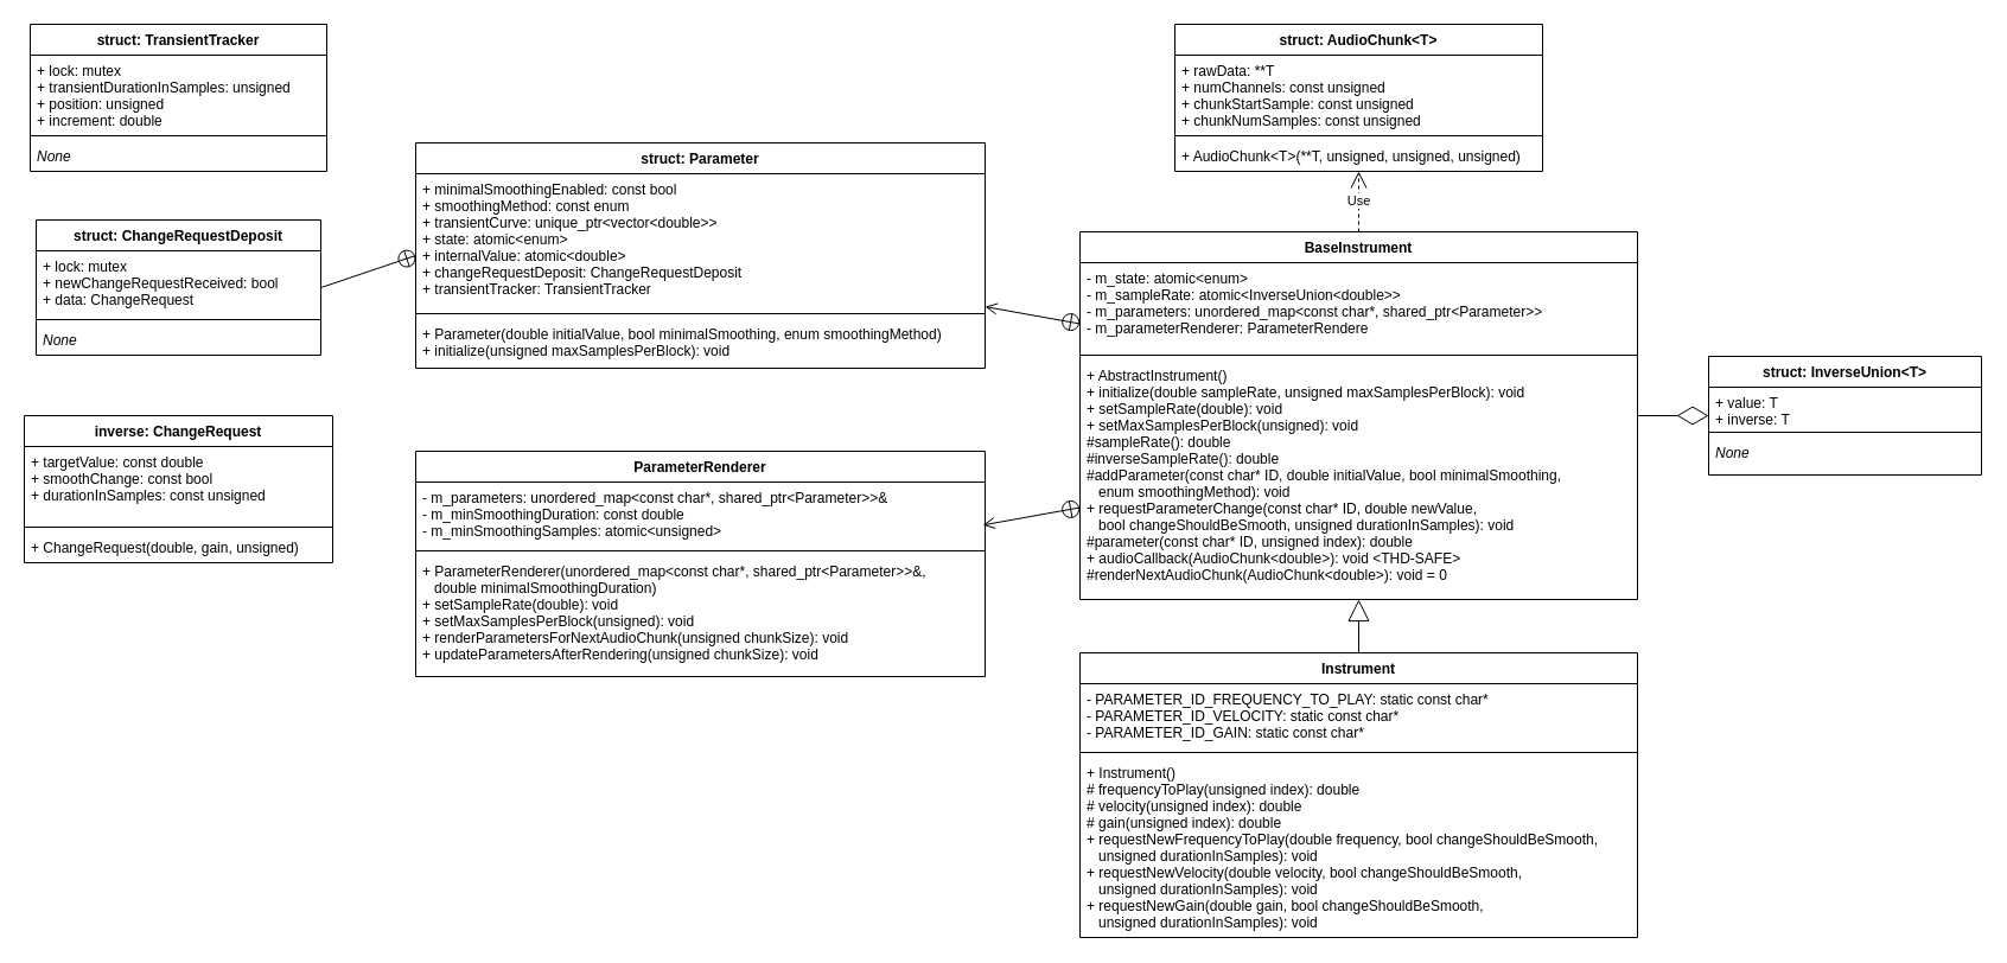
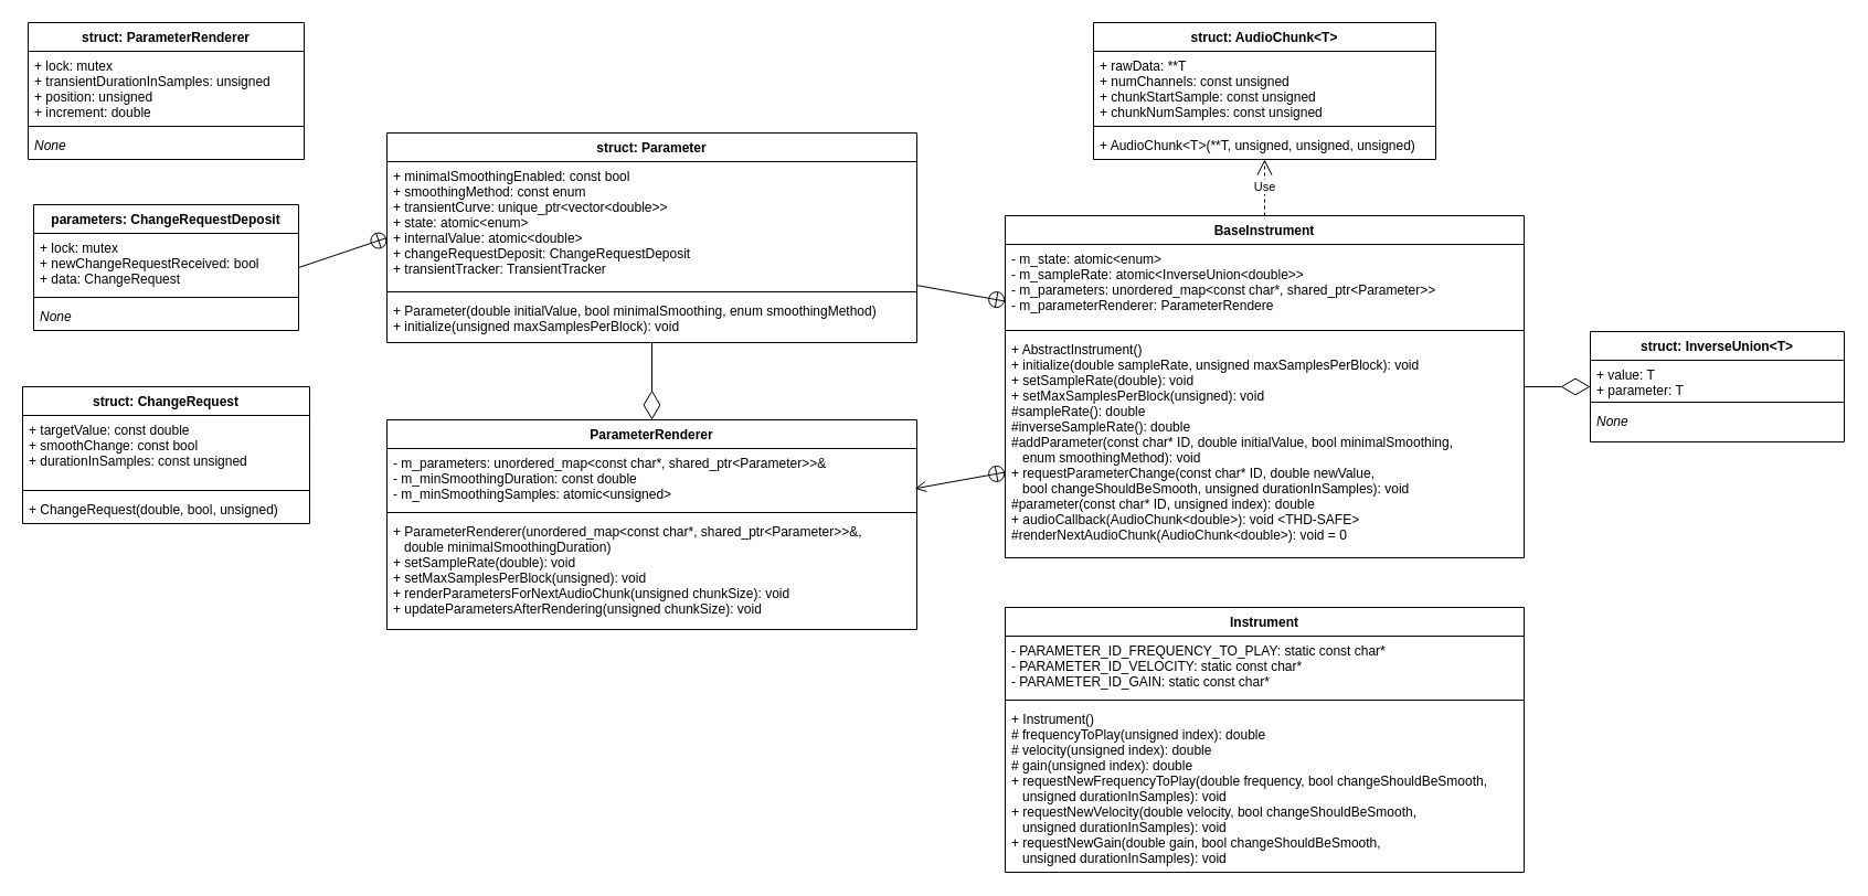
  <mxCell id="0" />
  <mxCell id="1" parent="0" />
  <mxCell id="2" value="BaseInstrument" style="swimlane;fontStyle=1;align=center;verticalAlign=top;childLayout=stackLayout;horizontal=1;startSize=26;horizontalStack=0;resizeParent=1;resizeParentMax=0;resizeLast=0;collapsible=1;marginBottom=0;swimlaneLine=1;shadow=0;" parent="1" vertex="1"><mxGeometry x="910" y="195" width="470" height="310" as="geometry"><mxRectangle x="230" y="250" width="90" height="26" as="alternateBounds" /></mxGeometry></mxCell>
  <mxCell id="3" value="- m_state: atomic&lt;enum&gt;&#10;- m_sampleRate: atomic&lt;InverseUnion&lt;double&gt;&gt;&#10;- m_parameters: unordered_map&lt;const char*, shared_ptr&lt;Parameter&gt;&gt;&#10;- m_parameterRenderer: ParameterRendere&#10;" style="text;strokeColor=none;fillColor=none;align=left;verticalAlign=top;spacingLeft=4;spacingRight=4;overflow=hidden;rotatable=0;points=[[0,0.5],[1,0.5]];portConstraint=eastwest;" parent="2" vertex="1"><mxGeometry y="26" width="470" height="74" as="geometry" /></mxCell>
  <mxCell id="4" value="" style="line;strokeWidth=1;fillColor=none;align=left;verticalAlign=middle;spacingTop=-1;spacingLeft=3;spacingRight=3;rotatable=0;labelPosition=right;points=[];portConstraint=eastwest;" parent="2" vertex="1"><mxGeometry y="100" width="470" height="8" as="geometry" /></mxCell>
  <mxCell id="5" value="+ AbstractInstrument()&#10;+ initialize(double sampleRate, unsigned maxSamplesPerBlock): void&#10;+ setSampleRate(double): void&#10;+ setMaxSamplesPerBlock(unsigned): void&#10;#sampleRate(): double&#10;#inverseSampleRate(): double&#10;#addParameter(const char* ID, double initialValue, bool minimalSmoothing,&#10;   enum smoothingMethod): void&#10;+ requestParameterChange(const char* ID, double newValue,&#10;   bool changeShouldBeSmooth, unsigned durationInSamples): void&#10;#parameter(const char* ID, unsigned index): double&#10;+ audioCallback(AudioChunk&lt;double&gt;): void &lt;THD-SAFE&gt;&#10;#renderNextAudioChunk(AudioChunk&lt;double&gt;): void = 0&#10;" style="text;strokeColor=none;fillColor=none;align=left;verticalAlign=top;spacingLeft=4;spacingRight=4;overflow=hidden;rotatable=0;points=[[0,0.5],[1,0.5]];portConstraint=eastwest;" parent="2" vertex="1"><mxGeometry y="108" width="470" height="202" as="geometry" /></mxCell>
  <mxCell id="6" value="struct: AudioChunk&lt;T&gt;" style="swimlane;fontStyle=1;align=center;verticalAlign=top;childLayout=stackLayout;horizontal=1;startSize=26;horizontalStack=0;resizeParent=1;resizeParentMax=0;resizeLast=0;collapsible=1;marginBottom=0;" parent="1" vertex="1"><mxGeometry x="990" y="20" width="310" height="124" as="geometry" /></mxCell>
  <mxCell id="7" value="+ rawData: **T&#10;+ numChannels: const unsigned&#10;+ chunkStartSample: const unsigned&#10;+ chunkNumSamples: const unsigned&#10;&#10;" style="text;strokeColor=none;fillColor=none;align=left;verticalAlign=top;spacingLeft=4;spacingRight=4;overflow=hidden;rotatable=0;points=[[0,0.5],[1,0.5]];portConstraint=eastwest;fontStyle=0" parent="6" vertex="1"><mxGeometry y="26" width="310" height="64" as="geometry" /></mxCell>
  <mxCell id="8" value="" style="line;strokeWidth=1;fillColor=none;align=left;verticalAlign=middle;spacingTop=-1;spacingLeft=3;spacingRight=3;rotatable=0;labelPosition=right;points=[];portConstraint=eastwest;" parent="6" vertex="1"><mxGeometry y="90" width="310" height="8" as="geometry" /></mxCell>
  <mxCell id="9" value="+ AudioChunk&lt;T&gt;(**T, unsigned, unsigned, unsigned)" style="text;strokeColor=none;fillColor=none;align=left;verticalAlign=top;spacingLeft=4;spacingRight=4;overflow=hidden;rotatable=0;points=[[0,0.5],[1,0.5]];portConstraint=eastwest;fontStyle=0" parent="6" vertex="1"><mxGeometry y="98" width="310" height="26" as="geometry" /></mxCell>
  <mxCell id="10" value="struct: InverseUnion&lt;T&gt;" style="swimlane;fontStyle=1;align=center;verticalAlign=top;childLayout=stackLayout;horizontal=1;startSize=26;horizontalStack=0;resizeParent=1;resizeParentMax=0;resizeLast=0;collapsible=1;marginBottom=0;" parent="1" vertex="1"><mxGeometry x="1440" y="300" width="230" height="100" as="geometry" /></mxCell>
- <mxCell id="11" value="+ value: T&#10;+ inverse: T&#10;" style="text;strokeColor=none;fillColor=none;align=left;verticalAlign=top;spacingLeft=4;spacingRight=4;overflow=hidden;rotatable=0;points=[[0,0.5],[1,0.5]];portConstraint=eastwest;fontStyle=0" parent="10" vertex="1"><mxGeometry y="26" width="230" height="34" as="geometry" /></mxCell>
+ <mxCell id="11" value="+ value: T&#10;+ parameter: T&#10;" style="text;strokeColor=none;fillColor=none;align=left;verticalAlign=top;spacingLeft=4;spacingRight=4;overflow=hidden;rotatable=0;points=[[0,0.5],[1,0.5]];portConstraint=eastwest;fontStyle=0" parent="10" vertex="1"><mxGeometry y="26" width="230" height="34" as="geometry" /></mxCell>
  <mxCell id="12" value="" style="line;strokeWidth=1;fillColor=none;align=left;verticalAlign=middle;spacingTop=-1;spacingLeft=3;spacingRight=3;rotatable=0;labelPosition=right;points=[];portConstraint=eastwest;" parent="10" vertex="1"><mxGeometry y="60" width="230" height="8" as="geometry" /></mxCell>
  <mxCell id="13" value="None" style="text;strokeColor=none;fillColor=none;align=left;verticalAlign=top;spacingLeft=4;spacingRight=4;overflow=hidden;rotatable=0;points=[[0,0.5],[1,0.5]];portConstraint=eastwest;fontStyle=2" parent="10" vertex="1"><mxGeometry y="68" width="230" height="32" as="geometry" /></mxCell>
  <mxCell id="14" value="ParameterRenderer" style="swimlane;fontStyle=1;align=center;verticalAlign=top;childLayout=stackLayout;horizontal=1;startSize=26;horizontalStack=0;resizeParent=1;resizeParentMax=0;resizeLast=0;collapsible=1;marginBottom=0;" parent="1" vertex="1"><mxGeometry x="350" y="380" width="480" height="190" as="geometry" /></mxCell>
  <mxCell id="15" value="- m_parameters: unordered_map&lt;const char*, shared_ptr&lt;Parameter&gt;&gt;&amp;&#10;- m_minSmoothingDuration: const double&#10;- m_minSmoothingSamples: atomic&lt;unsigned&gt;&#10;&#10;&#10;&#10;&#10;" style="text;strokeColor=none;fillColor=none;align=left;verticalAlign=top;spacingLeft=4;spacingRight=4;overflow=hidden;rotatable=0;points=[[0,0.5],[1,0.5]];portConstraint=eastwest;fontStyle=0" parent="14" vertex="1"><mxGeometry y="26" width="480" height="54" as="geometry" /></mxCell>
  <mxCell id="16" value="" style="line;strokeWidth=1;fillColor=none;align=left;verticalAlign=middle;spacingTop=-1;spacingLeft=3;spacingRight=3;rotatable=0;labelPosition=right;points=[];portConstraint=eastwest;" parent="14" vertex="1"><mxGeometry y="80" width="480" height="8" as="geometry" /></mxCell>
  <mxCell id="17" value="+ ParameterRenderer(unordered_map&lt;const char*, shared_ptr&lt;Parameter&gt;&gt;&amp;,&#10;   double minimalSmoothingDuration)&#10;+ setSampleRate(double): void&#10;+ setMaxSamplesPerBlock(unsigned): void&#10;+ renderParametersForNextAudioChunk(unsigned chunkSize): void&#10;+ updateParametersAfterRendering(unsigned chunkSize): void&#10;" style="text;strokeColor=none;fillColor=none;align=left;verticalAlign=top;spacingLeft=4;spacingRight=4;overflow=hidden;rotatable=0;points=[[0,0.5],[1,0.5]];portConstraint=eastwest;fontStyle=0" parent="14" vertex="1"><mxGeometry y="88" width="480" height="102" as="geometry" /></mxCell>
  <mxCell id="18" value="struct: Parameter" style="swimlane;fontStyle=1;align=center;verticalAlign=top;childLayout=stackLayout;horizontal=1;startSize=26;horizontalStack=0;resizeParent=1;resizeParentMax=0;resizeLast=0;collapsible=1;marginBottom=0;" parent="1" vertex="1"><mxGeometry x="350" y="120" width="480" height="190" as="geometry" /></mxCell>
  <mxCell id="19" value="+ minimalSmoothingEnabled: const bool&#10;+ smoothingMethod: const enum&#10;+ transientCurve: unique_ptr&lt;vector&lt;double&gt;&gt;&#10;+ state: atomic&lt;enum&gt;&#10;+ internalValue: atomic&lt;double&gt;&#10;+ changeRequestDeposit: ChangeRequestDeposit&#10;+ transientTracker: TransientTracker&#10;&#10;" style="text;strokeColor=none;fillColor=none;align=left;verticalAlign=top;spacingLeft=4;spacingRight=4;overflow=hidden;rotatable=0;points=[[0,0.5],[1,0.5]];portConstraint=eastwest;fontStyle=0" parent="18" vertex="1"><mxGeometry y="26" width="480" height="114" as="geometry" /></mxCell>
  <mxCell id="20" value="" style="line;strokeWidth=1;fillColor=none;align=left;verticalAlign=middle;spacingTop=-1;spacingLeft=3;spacingRight=3;rotatable=0;labelPosition=right;points=[];portConstraint=eastwest;" parent="18" vertex="1"><mxGeometry y="140" width="480" height="8" as="geometry" /></mxCell>
  <mxCell id="21" value="+ Parameter(double initialValue, bool minimalSmoothing, enum smoothingMethod)&#10;+ initialize(unsigned maxSamplesPerBlock): void&#10;" style="text;strokeColor=none;fillColor=none;align=left;verticalAlign=top;spacingLeft=4;spacingRight=4;overflow=hidden;rotatable=0;points=[[0,0.5],[1,0.5]];portConstraint=eastwest;fontStyle=0" parent="18" vertex="1"><mxGeometry y="148" width="480" height="42" as="geometry" /></mxCell>
  <mxCell id="22" value="" style="endArrow=open;startArrow=circlePlus;endFill=0;startFill=0;endSize=8;html=1;strokeColor=#000000;fontColor=#FF3333;entryX=0.996;entryY=0.672;entryDx=0;entryDy=0;entryPerimeter=0;exitX=0;exitY=0.75;exitDx=0;exitDy=0;" parent="1" source="2" target="15" edge="1"><mxGeometry width="160" relative="1" as="geometry"><mxPoint x="950" y="339" as="sourcePoint" /><mxPoint x="900" y="183" as="targetPoint" /></mxGeometry></mxCell>
- <mxCell id="24" value="" style="endArrow=open;startArrow=circlePlus;endFill=0;startFill=0;endSize=8;html=1;strokeColor=#000000;fontColor=#FF3333;exitX=0;exitY=0.25;exitDx=0;exitDy=0;" parent="1" source="2" target="18" edge="1"><mxGeometry width="160" relative="1" as="geometry"><mxPoint x="960" y="251.31" as="sourcePoint" /><mxPoint x="900" y="249.489" as="targetPoint" /></mxGeometry></mxCell>
- <mxCell id="25" value="inverse: ChangeRequest" style="swimlane;fontStyle=1;align=center;verticalAlign=top;childLayout=stackLayout;horizontal=1;startSize=26;horizontalStack=0;resizeParent=1;resizeParentMax=0;resizeLast=0;collapsible=1;marginBottom=0;" parent="1" vertex="1"><mxGeometry x="20" y="350" width="260" height="124" as="geometry" /></mxCell>
+ <mxCell id="23" value="" style="endArrow=diamondThin;endFill=0;endSize=24;html=1;strokeColor=#000000;fontColor=#FF3333;exitX=0.5;exitY=1;exitDx=0;exitDy=0;entryX=0.5;entryY=0;entryDx=0;entryDy=0;" parent="1" source="18" target="14" edge="1"><mxGeometry width="160" relative="1" as="geometry"><mxPoint x="875" y="430" as="sourcePoint" /><mxPoint x="640" y="320" as="targetPoint" /></mxGeometry></mxCell>
+ <mxCell id="24" value="" style="endArrow=none;startArrow=circlePlus;endFill=0;startFill=0;endSize=8;html=1;strokeColor=#000000;fontColor=#FF3333;exitX=0;exitY=0.25;exitDx=0;exitDy=0;" parent="1" source="2" target="18" edge="1"><mxGeometry width="160" relative="1" as="geometry"><mxPoint x="960" y="251.31" as="sourcePoint" /><mxPoint x="900" y="249.489" as="targetPoint" /></mxGeometry></mxCell>
+ <mxCell id="25" value="struct: ChangeRequest" style="swimlane;fontStyle=1;align=center;verticalAlign=top;childLayout=stackLayout;horizontal=1;startSize=26;horizontalStack=0;resizeParent=1;resizeParentMax=0;resizeLast=0;collapsible=1;marginBottom=0;" parent="1" vertex="1"><mxGeometry x="20" y="350" width="260" height="124" as="geometry" /></mxCell>
  <mxCell id="26" value="+ targetValue: const double&#10;+ smoothChange: const bool&#10;+ durationInSamples: const unsigned" style="text;strokeColor=none;fillColor=none;align=left;verticalAlign=top;spacingLeft=4;spacingRight=4;overflow=hidden;rotatable=0;points=[[0,0.5],[1,0.5]];portConstraint=eastwest;fontStyle=0" parent="25" vertex="1"><mxGeometry y="26" width="260" height="64" as="geometry" /></mxCell>
  <mxCell id="27" value="" style="line;strokeWidth=1;fillColor=none;align=left;verticalAlign=middle;spacingTop=-1;spacingLeft=3;spacingRight=3;rotatable=0;labelPosition=right;points=[];portConstraint=eastwest;" parent="25" vertex="1"><mxGeometry y="90" width="260" height="8" as="geometry" /></mxCell>
- <mxCell id="28" value="+ ChangeRequest(double, gain, unsigned)" style="text;strokeColor=none;fillColor=none;align=left;verticalAlign=top;spacingLeft=4;spacingRight=4;overflow=hidden;rotatable=0;points=[[0,0.5],[1,0.5]];portConstraint=eastwest;fontStyle=0" parent="25" vertex="1"><mxGeometry y="98" width="260" height="26" as="geometry" /></mxCell>
+ <mxCell id="28" value="+ ChangeRequest(double, bool, unsigned)" style="text;strokeColor=none;fillColor=none;align=left;verticalAlign=top;spacingLeft=4;spacingRight=4;overflow=hidden;rotatable=0;points=[[0,0.5],[1,0.5]];portConstraint=eastwest;fontStyle=0" parent="25" vertex="1"><mxGeometry y="98" width="260" height="26" as="geometry" /></mxCell>
  <mxCell id="29" value="" style="endArrow=diamondThin;endFill=0;endSize=24;html=1;strokeColor=#000000;fontColor=#FF3333;exitX=1;exitY=0.5;exitDx=0;exitDy=0;entryX=0;entryY=0.5;entryDx=0;entryDy=0;" parent="1" source="2" target="10" edge="1"><mxGeometry width="160" relative="1" as="geometry"><mxPoint x="1390" y="460" as="sourcePoint" /><mxPoint x="1550" y="460" as="targetPoint" /></mxGeometry></mxCell>
- <mxCell id="30" value="struct: ChangeRequestDeposit" style="swimlane;fontStyle=1;align=center;verticalAlign=top;childLayout=stackLayout;horizontal=1;startSize=26;horizontalStack=0;resizeParent=1;resizeParentMax=0;resizeLast=0;collapsible=1;marginBottom=0;" parent="1" vertex="1"><mxGeometry x="30" y="185" width="240" height="114" as="geometry" /></mxCell>
+ <mxCell id="30" value="parameters: ChangeRequestDeposit" style="swimlane;fontStyle=1;align=center;verticalAlign=top;childLayout=stackLayout;horizontal=1;startSize=26;horizontalStack=0;resizeParent=1;resizeParentMax=0;resizeLast=0;collapsible=1;marginBottom=0;" parent="1" vertex="1"><mxGeometry x="30" y="185" width="240" height="114" as="geometry" /></mxCell>
  <mxCell id="31" value="+ lock: mutex&#10;+ newChangeRequestReceived: bool&#10;+ data: ChangeRequest&#10;&#10;" style="text;strokeColor=none;fillColor=none;align=left;verticalAlign=top;spacingLeft=4;spacingRight=4;overflow=hidden;rotatable=0;points=[[0,0.5],[1,0.5]];portConstraint=eastwest;fontStyle=0" parent="30" vertex="1"><mxGeometry y="26" width="240" height="54" as="geometry" /></mxCell>
  <mxCell id="32" value="" style="line;strokeWidth=1;fillColor=none;align=left;verticalAlign=middle;spacingTop=-1;spacingLeft=3;spacingRight=3;rotatable=0;labelPosition=right;points=[];portConstraint=eastwest;" parent="30" vertex="1"><mxGeometry y="80" width="240" height="8" as="geometry" /></mxCell>
  <mxCell id="33" value="None" style="text;strokeColor=none;fillColor=none;align=left;verticalAlign=top;spacingLeft=4;spacingRight=4;overflow=hidden;rotatable=0;points=[[0,0.5],[1,0.5]];portConstraint=eastwest;fontStyle=2" parent="30" vertex="1"><mxGeometry y="88" width="240" height="26" as="geometry" /></mxCell>
  <mxCell id="34" value="" style="endArrow=none;startArrow=circlePlus;endFill=0;startFill=0;endSize=8;html=1;entryX=1;entryY=0.5;entryDx=0;entryDy=0;exitX=0;exitY=0.5;exitDx=0;exitDy=0;" parent="1" source="18" target="30" edge="1"><mxGeometry width="160" relative="1" as="geometry"><mxPoint x="-80" y="250" as="sourcePoint" /><mxPoint x="80" y="250" as="targetPoint" /></mxGeometry></mxCell>
- <mxCell id="35" value="struct: TransientTracker" style="swimlane;fontStyle=1;align=center;verticalAlign=top;childLayout=stackLayout;horizontal=1;startSize=26;horizontalStack=0;resizeParent=1;resizeParentMax=0;resizeLast=0;collapsible=1;marginBottom=0;" parent="1" vertex="1"><mxGeometry x="25" y="20" width="250" height="124" as="geometry" /></mxCell>
+ <mxCell id="35" value="struct: ParameterRenderer" style="swimlane;fontStyle=1;align=center;verticalAlign=top;childLayout=stackLayout;horizontal=1;startSize=26;horizontalStack=0;resizeParent=1;resizeParentMax=0;resizeLast=0;collapsible=1;marginBottom=0;" parent="1" vertex="1"><mxGeometry x="25" y="20" width="250" height="124" as="geometry" /></mxCell>
  <mxCell id="36" value="+ lock: mutex&#10;+ transientDurationInSamples: unsigned&#10;+ position: unsigned&#10;+ increment: double&#10;" style="text;strokeColor=none;fillColor=none;align=left;verticalAlign=top;spacingLeft=4;spacingRight=4;overflow=hidden;rotatable=0;points=[[0,0.5],[1,0.5]];portConstraint=eastwest;fontStyle=0" parent="35" vertex="1"><mxGeometry y="26" width="250" height="64" as="geometry" /></mxCell>
  <mxCell id="37" value="" style="line;strokeWidth=1;fillColor=none;align=left;verticalAlign=middle;spacingTop=-1;spacingLeft=3;spacingRight=3;rotatable=0;labelPosition=right;points=[];portConstraint=eastwest;" parent="35" vertex="1"><mxGeometry y="90" width="250" height="8" as="geometry" /></mxCell>
  <mxCell id="38" value="None" style="text;strokeColor=none;fillColor=none;align=left;verticalAlign=top;spacingLeft=4;spacingRight=4;overflow=hidden;rotatable=0;points=[[0,0.5],[1,0.5]];portConstraint=eastwest;fontStyle=2" parent="35" vertex="1"><mxGeometry y="98" width="250" height="26" as="geometry" /></mxCell>
  <mxCell id="39" value="Instrument" style="swimlane;fontStyle=1;align=center;verticalAlign=top;childLayout=stackLayout;horizontal=1;startSize=26;horizontalStack=0;resizeParent=1;resizeParentMax=0;resizeLast=0;collapsible=1;marginBottom=0;" parent="1" vertex="1"><mxGeometry x="910" y="550" width="470" height="240" as="geometry" /></mxCell>
  <mxCell id="40" value="- PARAMETER_ID_FREQUENCY_TO_PLAY: static const char*&#10;- PARAMETER_ID_VELOCITY: static const char*&#10;- PARAMETER_ID_GAIN: static const char*" style="text;strokeColor=none;fillColor=none;align=left;verticalAlign=top;spacingLeft=4;spacingRight=4;overflow=hidden;rotatable=0;points=[[0,0.5],[1,0.5]];portConstraint=eastwest;fontStyle=0" parent="39" vertex="1"><mxGeometry y="26" width="470" height="54" as="geometry" /></mxCell>
  <mxCell id="41" value="" style="line;strokeWidth=1;fillColor=none;align=left;verticalAlign=middle;spacingTop=-1;spacingLeft=3;spacingRight=3;rotatable=0;labelPosition=right;points=[];portConstraint=eastwest;" parent="39" vertex="1"><mxGeometry y="80" width="470" height="8" as="geometry" /></mxCell>
  <mxCell id="42" value="+ Instrument()&#10;# frequencyToPlay(unsigned index): double&#10;# velocity(unsigned index): double&#10;# gain(unsigned index): double&#10;+ requestNewFrequencyToPlay(double frequency, bool changeShouldBeSmooth,&#10;   unsigned durationInSamples): void&#10;+ requestNewVelocity(double velocity, bool changeShouldBeSmooth,&#10;   unsigned durationInSamples): void&#10;+ requestNewGain(double gain, bool changeShouldBeSmooth,&#10;   unsigned durationInSamples): void&#10;" style="text;strokeColor=none;fillColor=none;align=left;verticalAlign=top;spacingLeft=4;spacingRight=4;overflow=hidden;rotatable=0;points=[[0,0.5],[1,0.5]];portConstraint=eastwest;fontStyle=0" parent="39" vertex="1"><mxGeometry y="88" width="470" height="152" as="geometry" /></mxCell>
- <mxCell id="43" value="" style="endArrow=block;endSize=16;endFill=0;html=1;exitX=0.5;exitY=0;exitDx=0;exitDy=0;entryX=0.5;entryY=1;entryDx=0;entryDy=0;" parent="1" source="39" target="2" edge="1"><mxGeometry width="160" relative="1" as="geometry"><mxPoint x="260" y="650" as="sourcePoint" /><mxPoint x="420" y="650" as="targetPoint" /></mxGeometry></mxCell>
  <mxCell id="44" value="Use" style="endArrow=open;endSize=12;dashed=1;html=1;exitX=0.5;exitY=0;exitDx=0;exitDy=0;entryX=0.5;entryY=1;entryDx=0;entryDy=0;" edge="1" parent="1" source="2" target="6"><mxGeometry width="160" relative="1" as="geometry"><mxPoint x="1340" y="120" as="sourcePoint" /><mxPoint x="1500" y="120" as="targetPoint" /></mxGeometry></mxCell>
